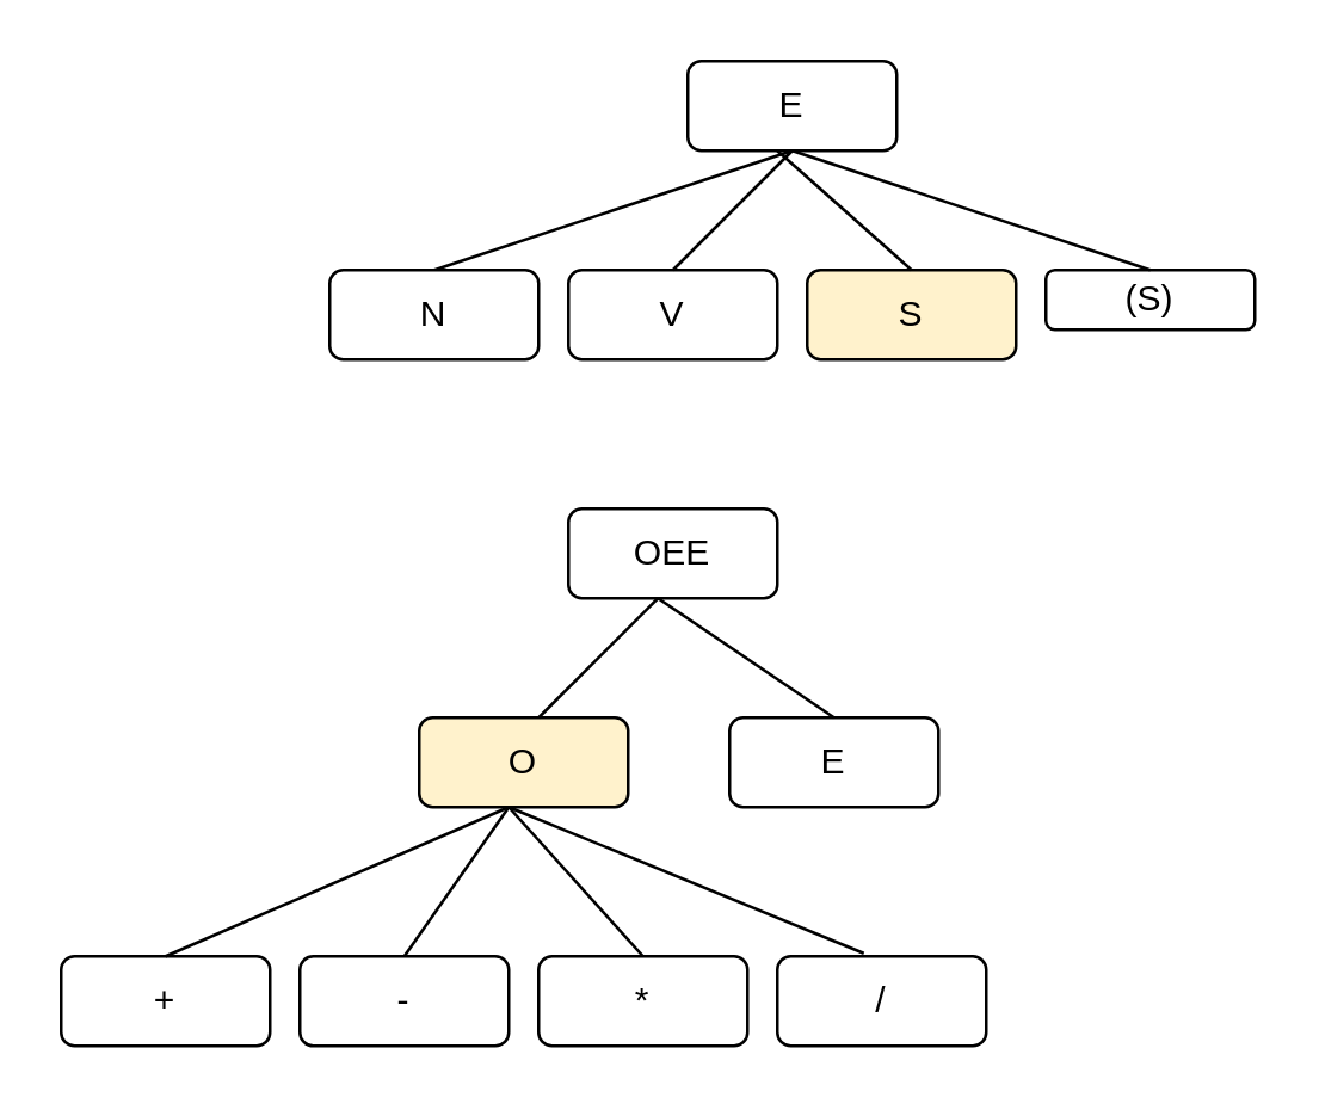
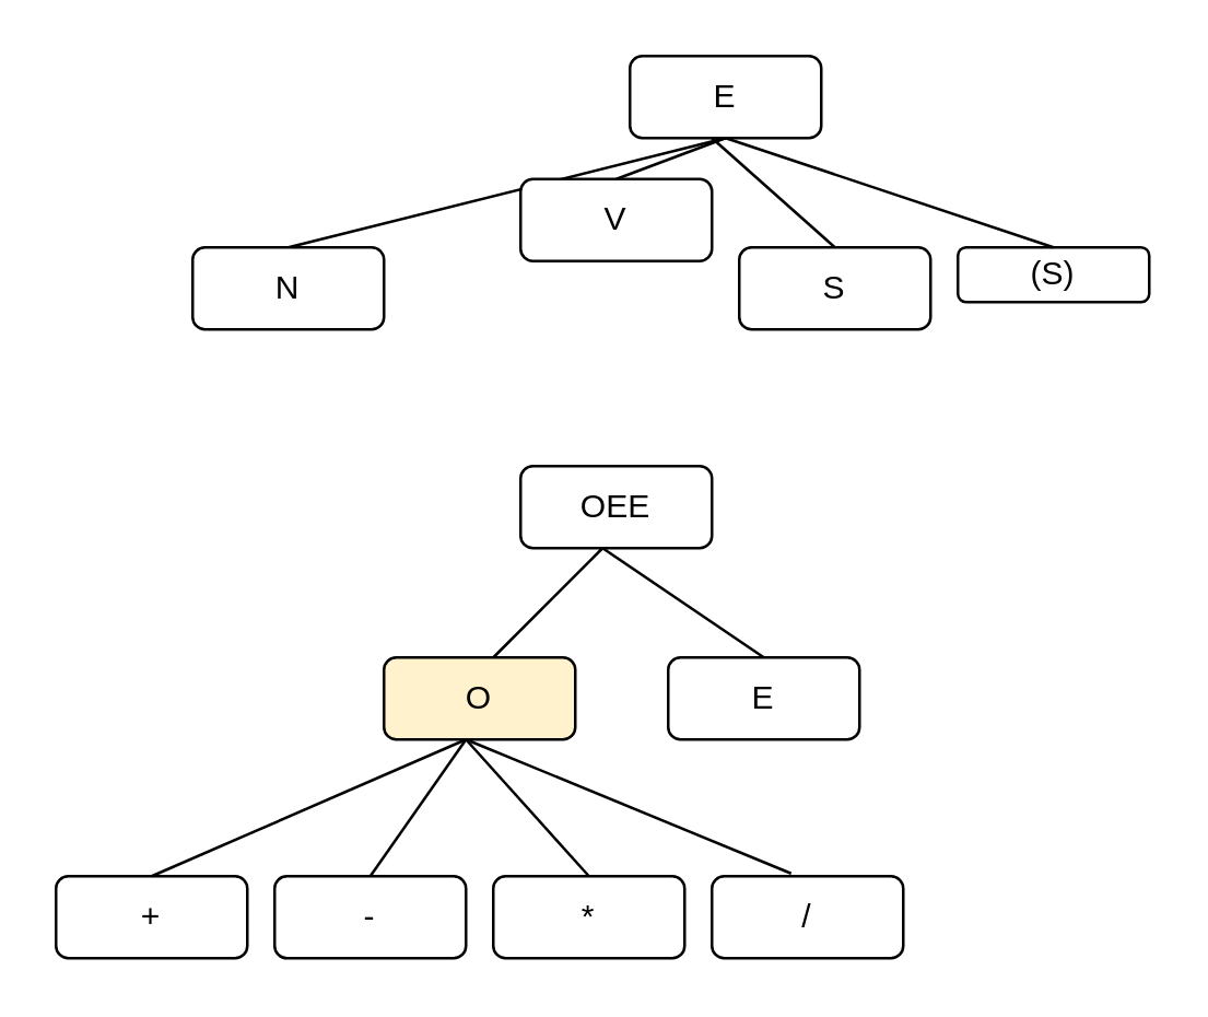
  <mxCell id="0" />
  <mxCell id="1" parent="0" />
  <mxCell id="2" value="E" style="rounded=1;whiteSpace=wrap;html=1;" parent="1" vertex="1"><mxGeometry x="230" y="20" width="70" height="30" as="geometry" /></mxCell>
  <mxCell id="3" value="" style="endArrow=none;html=1;rounded=0;exitX=0.5;exitY=0;exitDx=0;exitDy=0;entryX=0.5;entryY=1;entryDx=0;entryDy=0;" parent="1" source="5" target="2" edge="1"><mxGeometry width="50" height="50" relative="1" as="geometry"><mxPoint x="190" y="90" as="sourcePoint" /><mxPoint x="190" y="30" as="targetPoint" /></mxGeometry></mxCell>
- <mxCell id="4" value="V" style="rounded=1;whiteSpace=wrap;html=1;" parent="1" vertex="1"><mxGeometry x="190" y="90" width="70" height="30" as="geometry" /></mxCell>
- <mxCell id="5" value="N" style="rounded=1;whiteSpace=wrap;html=1;" parent="1" vertex="1"><mxGeometry x="110" y="90" width="70" height="30" as="geometry" /></mxCell>
- <mxCell id="6" value="S" style="rounded=1;whiteSpace=wrap;html=1;fillColor=#fff2cc;" parent="1" vertex="1"><mxGeometry x="270" y="90" width="70" height="30" as="geometry" /></mxCell>
+ <mxCell id="4" value="V" style="rounded=1;whiteSpace=wrap;html=1;" parent="1" vertex="1"><mxGeometry x="190" y="65" width="70" height="30" as="geometry" /></mxCell>
+ <mxCell id="5" value="N" style="rounded=1;whiteSpace=wrap;html=1;" parent="1" vertex="1"><mxGeometry x="70" y="90" width="70" height="30" as="geometry" /></mxCell>
+ <mxCell id="6" value="S" style="rounded=1;whiteSpace=wrap;html=1;" parent="1" vertex="1"><mxGeometry x="270" y="90" width="70" height="30" as="geometry" /></mxCell>
  <mxCell id="7" value="(S)" style="rounded=1;whiteSpace=wrap;html=1;" parent="1" vertex="1"><mxGeometry x="350" y="90" width="70" height="20" as="geometry" /></mxCell>
  <mxCell id="8" value="" style="endArrow=none;html=1;rounded=0;exitX=0.5;exitY=0;exitDx=0;exitDy=0;entryX=0.5;entryY=1;entryDx=0;entryDy=0;" parent="1" source="4" target="2" edge="1"><mxGeometry width="50" height="50" relative="1" as="geometry"><mxPoint x="155" y="90" as="sourcePoint" /><mxPoint x="260" y="50" as="targetPoint" /><Array as="points" /></mxGeometry></mxCell>
  <mxCell id="9" value="" style="endArrow=none;html=1;rounded=0;exitX=0.5;exitY=0;exitDx=0;exitDy=0;" parent="1" source="6" edge="1"><mxGeometry width="50" height="50" relative="1" as="geometry"><mxPoint x="235" y="100" as="sourcePoint" /><mxPoint x="260" y="50" as="targetPoint" /><Array as="points" /></mxGeometry></mxCell>
  <mxCell id="10" value="" style="endArrow=none;html=1;rounded=0;exitX=0.5;exitY=0;exitDx=0;exitDy=0;entryX=0.5;entryY=1;entryDx=0;entryDy=0;" parent="1" source="7" target="2" edge="1"><mxGeometry width="50" height="50" relative="1" as="geometry"><mxPoint x="315" y="100" as="sourcePoint" /><mxPoint x="270" y="60" as="targetPoint" /><Array as="points" /></mxGeometry></mxCell>
  <mxCell id="11" value="OEE" style="rounded=1;whiteSpace=wrap;html=1;" parent="1" vertex="1"><mxGeometry x="190" y="170" width="70" height="30" as="geometry" /></mxCell>
  <mxCell id="12" value="E" style="rounded=1;whiteSpace=wrap;html=1;" parent="1" vertex="1"><mxGeometry x="244" y="240" width="70" height="30" as="geometry" /></mxCell>
  <mxCell id="13" value="O" style="rounded=1;whiteSpace=wrap;html=1;fillColor=#fff2cc;" parent="1" vertex="1"><mxGeometry x="140" y="240" width="70" height="30" as="geometry" /></mxCell>
  <mxCell id="14" value="" style="endArrow=none;html=1;rounded=0;" parent="1" edge="1"><mxGeometry width="50" height="50" relative="1" as="geometry"><mxPoint x="180" y="240" as="sourcePoint" /><mxPoint x="220" y="200" as="targetPoint" /></mxGeometry></mxCell>
  <mxCell id="15" value="" style="endArrow=none;html=1;rounded=0;exitX=0.5;exitY=0;exitDx=0;exitDy=0;" parent="1" source="12" edge="1"><mxGeometry width="50" height="50" relative="1" as="geometry"><mxPoint x="170" y="250" as="sourcePoint" /><mxPoint x="220" y="200" as="targetPoint" /></mxGeometry></mxCell>
  <mxCell id="16" value="/" style="rounded=1;whiteSpace=wrap;html=1;" parent="1" vertex="1"><mxGeometry x="260" y="320" width="70" height="30" as="geometry" /></mxCell>
  <mxCell id="17" value="*" style="rounded=1;whiteSpace=wrap;html=1;" parent="1" vertex="1"><mxGeometry x="180" y="320" width="70" height="30" as="geometry" /></mxCell>
  <mxCell id="18" value="-" style="rounded=1;whiteSpace=wrap;html=1;" parent="1" vertex="1"><mxGeometry x="100" y="320" width="70" height="30" as="geometry" /></mxCell>
  <mxCell id="19" value="+" style="rounded=1;whiteSpace=wrap;html=1;" parent="1" vertex="1"><mxGeometry x="20" y="320" width="70" height="30" as="geometry" /></mxCell>
  <mxCell id="20" value="" style="endArrow=none;html=1;rounded=0;exitX=0.5;exitY=0;exitDx=0;exitDy=0;" parent="1" source="19" edge="1"><mxGeometry width="50" height="50" relative="1" as="geometry"><mxPoint x="120" y="320" as="sourcePoint" /><mxPoint x="170" y="270" as="targetPoint" /></mxGeometry></mxCell>
  <mxCell id="21" value="" style="endArrow=none;html=1;rounded=0;exitX=0.5;exitY=0;exitDx=0;exitDy=0;" parent="1" source="18" edge="1"><mxGeometry width="50" height="50" relative="1" as="geometry"><mxPoint x="120" y="320" as="sourcePoint" /><mxPoint x="170" y="270" as="targetPoint" /></mxGeometry></mxCell>
  <mxCell id="22" value="" style="endArrow=none;html=1;rounded=0;exitX=0.5;exitY=0;exitDx=0;exitDy=0;" parent="1" source="17" edge="1"><mxGeometry width="50" height="50" relative="1" as="geometry"><mxPoint x="120" y="320" as="sourcePoint" /><mxPoint x="170" y="270" as="targetPoint" /></mxGeometry></mxCell>
  <mxCell id="23" value="" style="endArrow=none;html=1;rounded=0;exitX=0.414;exitY=-0.033;exitDx=0;exitDy=0;exitPerimeter=0;" parent="1" source="16" edge="1"><mxGeometry width="50" height="50" relative="1" as="geometry"><mxPoint x="120" y="320" as="sourcePoint" /><mxPoint x="170" y="270" as="targetPoint" /></mxGeometry></mxCell>
